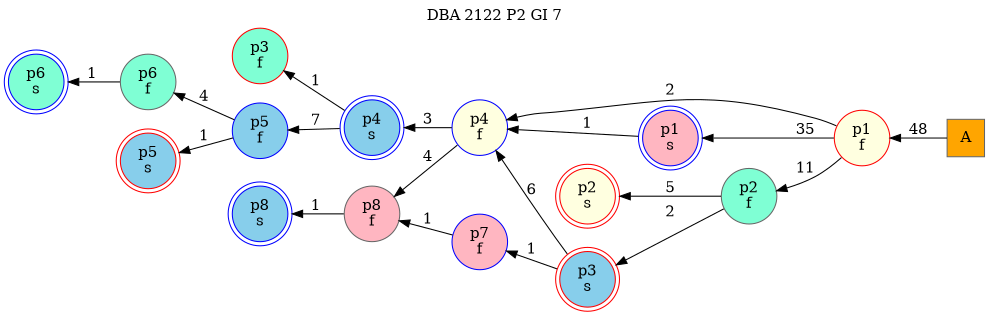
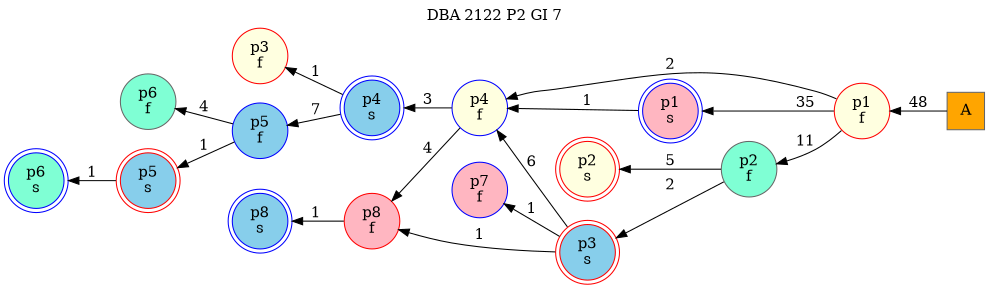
  digraph {
    label=" DBA 2122 P2 GI 7 "
    labelloc=tl
    rankdir=RL
    node [color=blue fillcolor=skyblue shape=circle style=filled]
    n1 [color=gray40 fillcolor=orange label=A shape=square]
    n2 [color=red fillcolor=lightyellow label="p1\nf"]
    n3 [fillcolor=lightpink label="p1\ns" shape=doublecircle]
    n4 [color=gray40 fillcolor=aquamarine label="p2\nf"]
    n5 [fillcolor=lightyellow label="p4\nf"]
    n6 [color=red fillcolor=lightyellow label="p2\ns" shape=doublecircle]
    n7 [color=red label="p3\ns" shape=doublecircle]
    n8 [label="p4\ns" shape=doublecircle]
-   n9 [color=gray40 fillcolor=lightpink label="p8\nf"]
+   n9 [color=red fillcolor=lightpink label="p8\nf"]
    n10 [fillcolor=lightpink label="p7\nf"]
    n11 [label="p5\nf"]
-   n12 [color=red fillcolor=aquamarine label="p3\nf"]
+   n12 [color=red fillcolor=lightyellow label="p3\nf"]
    n13 [label="p8\ns" shape=doublecircle]
    n14 [color=gray40 fillcolor=aquamarine label="p6\nf"]
    n15 [color=red label="p5\ns" shape=doublecircle]
    n16 [fillcolor=aquamarine label="p6\ns" shape=doublecircle]
    n1 -> n2 [label=48]
    n2 -> n3 [label=35]
    n2 -> n4 [label=11]
    n2 -> n5 [label=2]
    n3 -> n5 [label=1]
    n4 -> n6 [label=5]
    n4 -> n7 [label=2]
    n5 -> n8 [label=3]
    n5 -> n9 [label=4]
    n7 -> n5 [label=6]
    n7 -> n10 [label=1]
    n8 -> n11 [label=7]
    n8 -> n12 [label=1]
    n9 -> n13 [label=1]
-   n10 -> n9 [label=1]
+   n7 -> n9 [label=1]
    n11 -> n14 [label=4]
    n11 -> n15 [label=1]
-   n14 -> n16 [label=1]
+   n15 -> n16 [label=1]
  }
